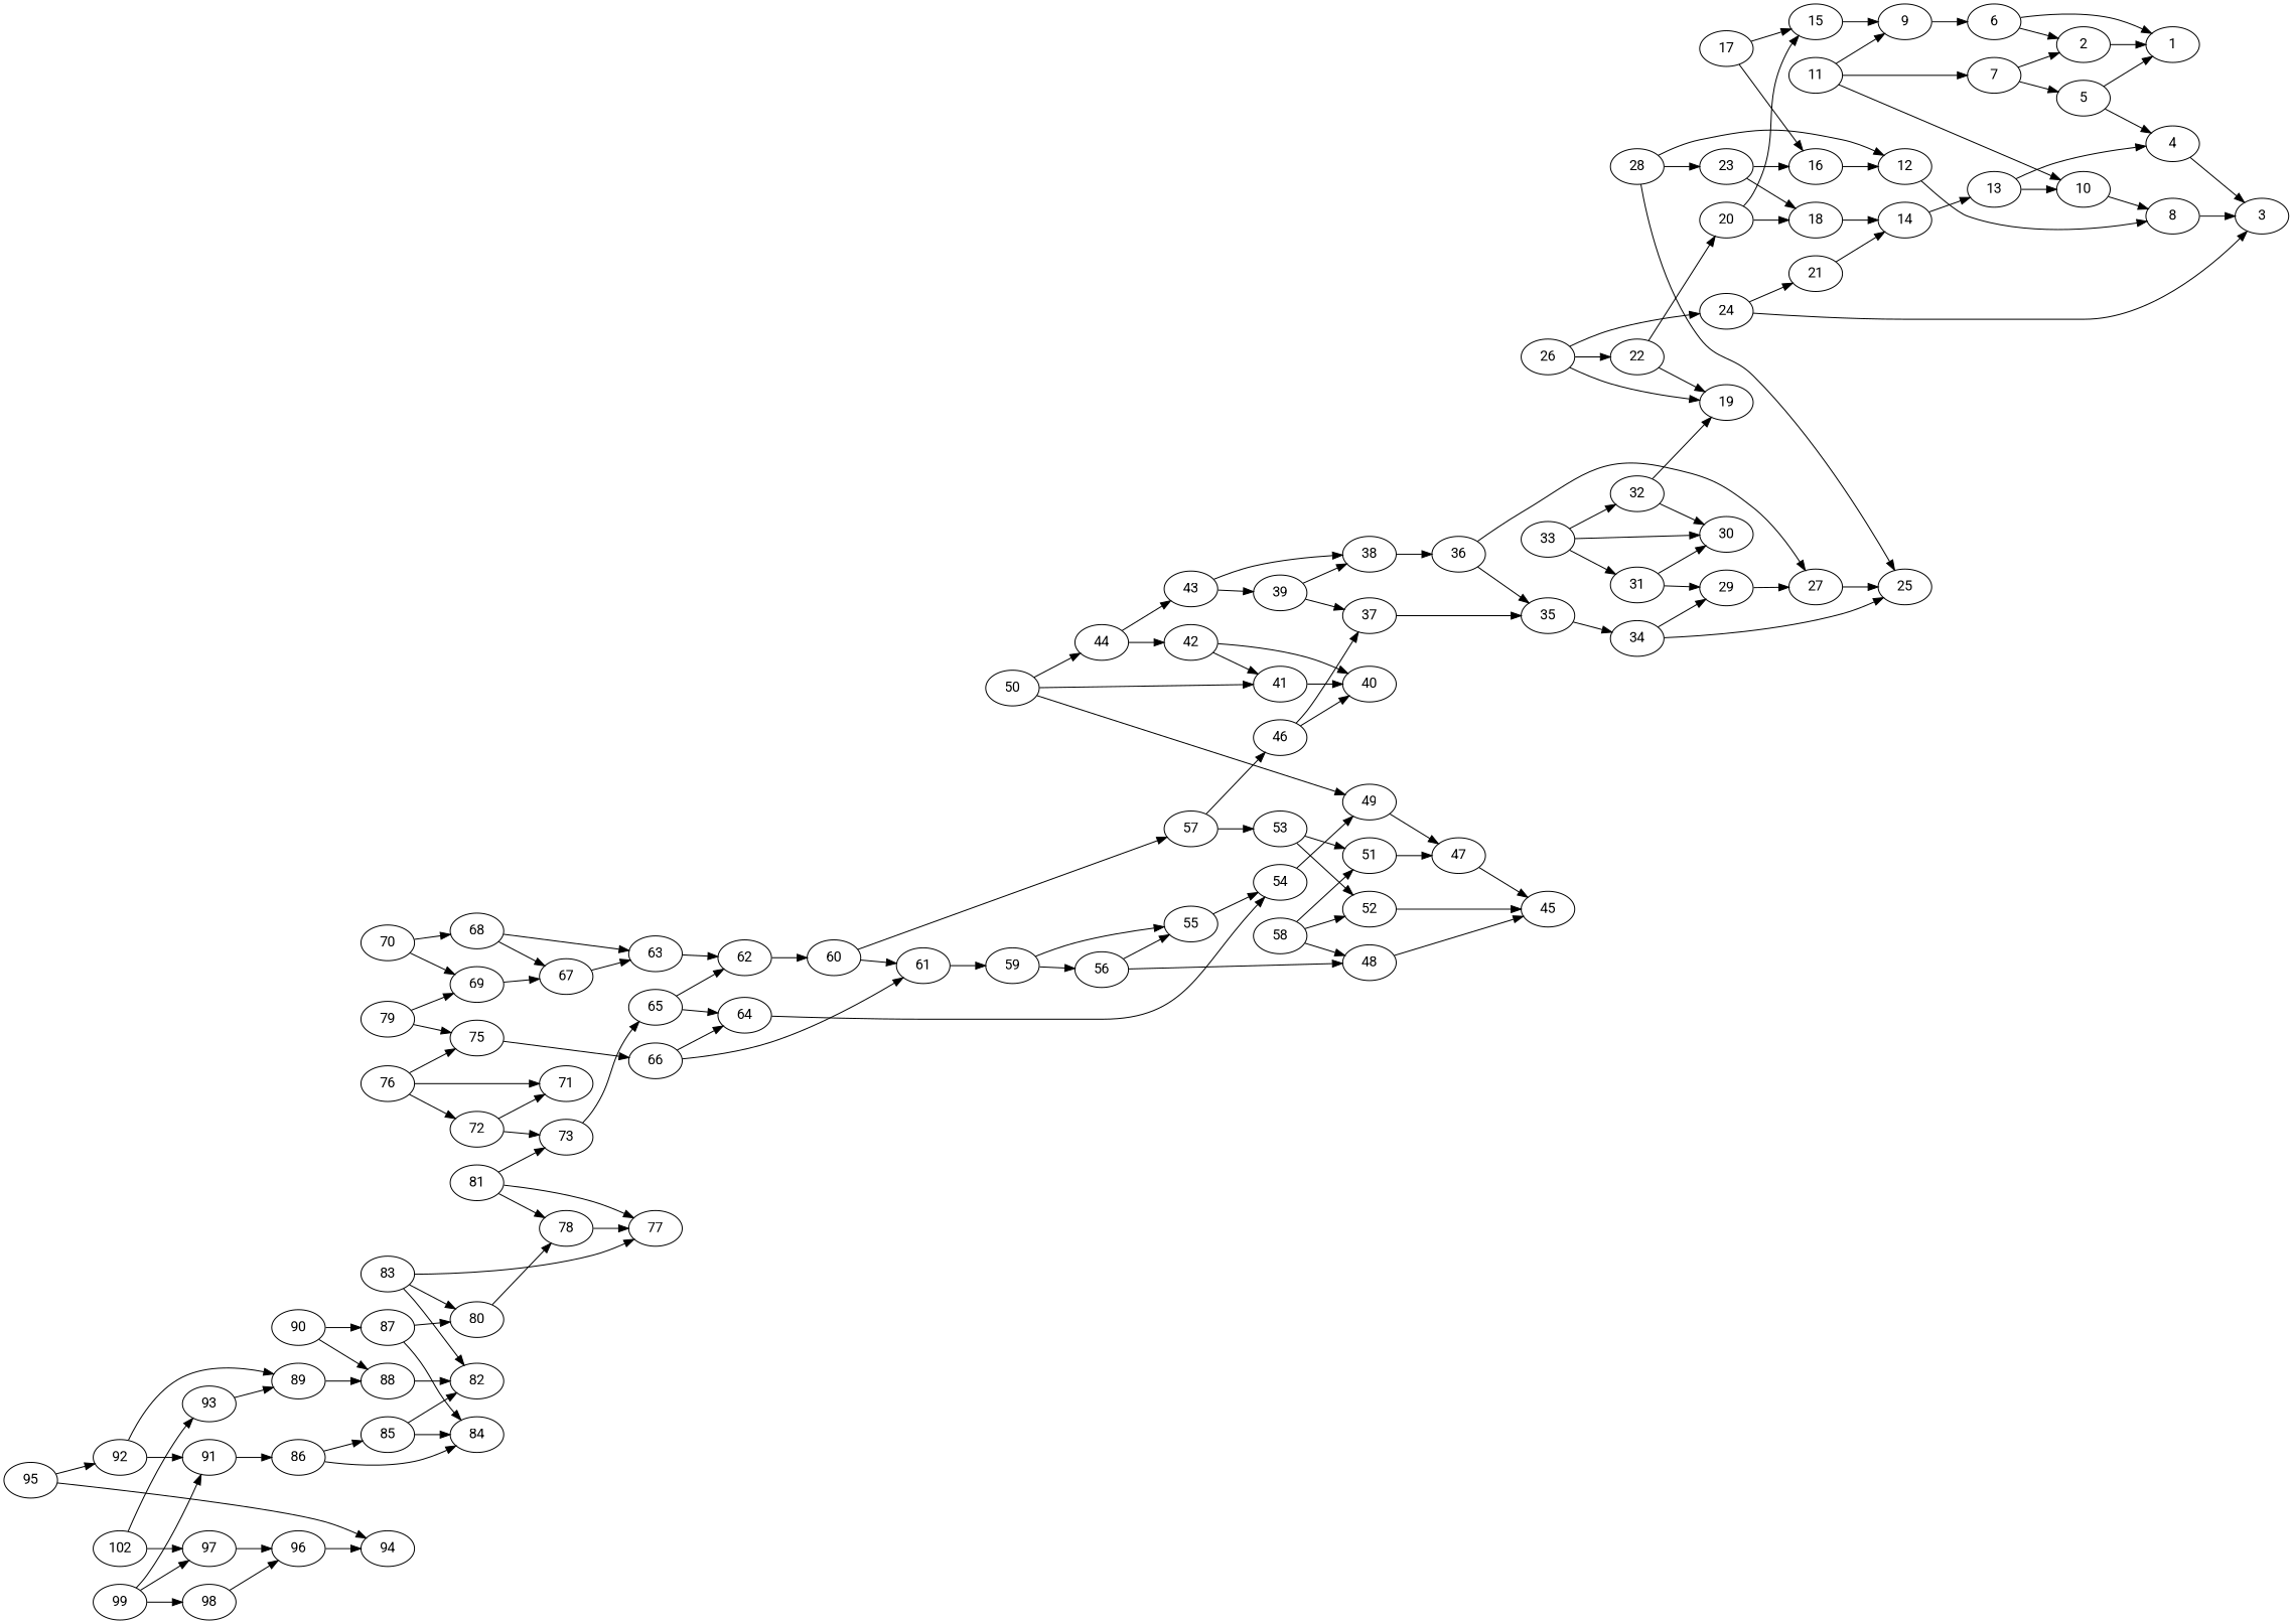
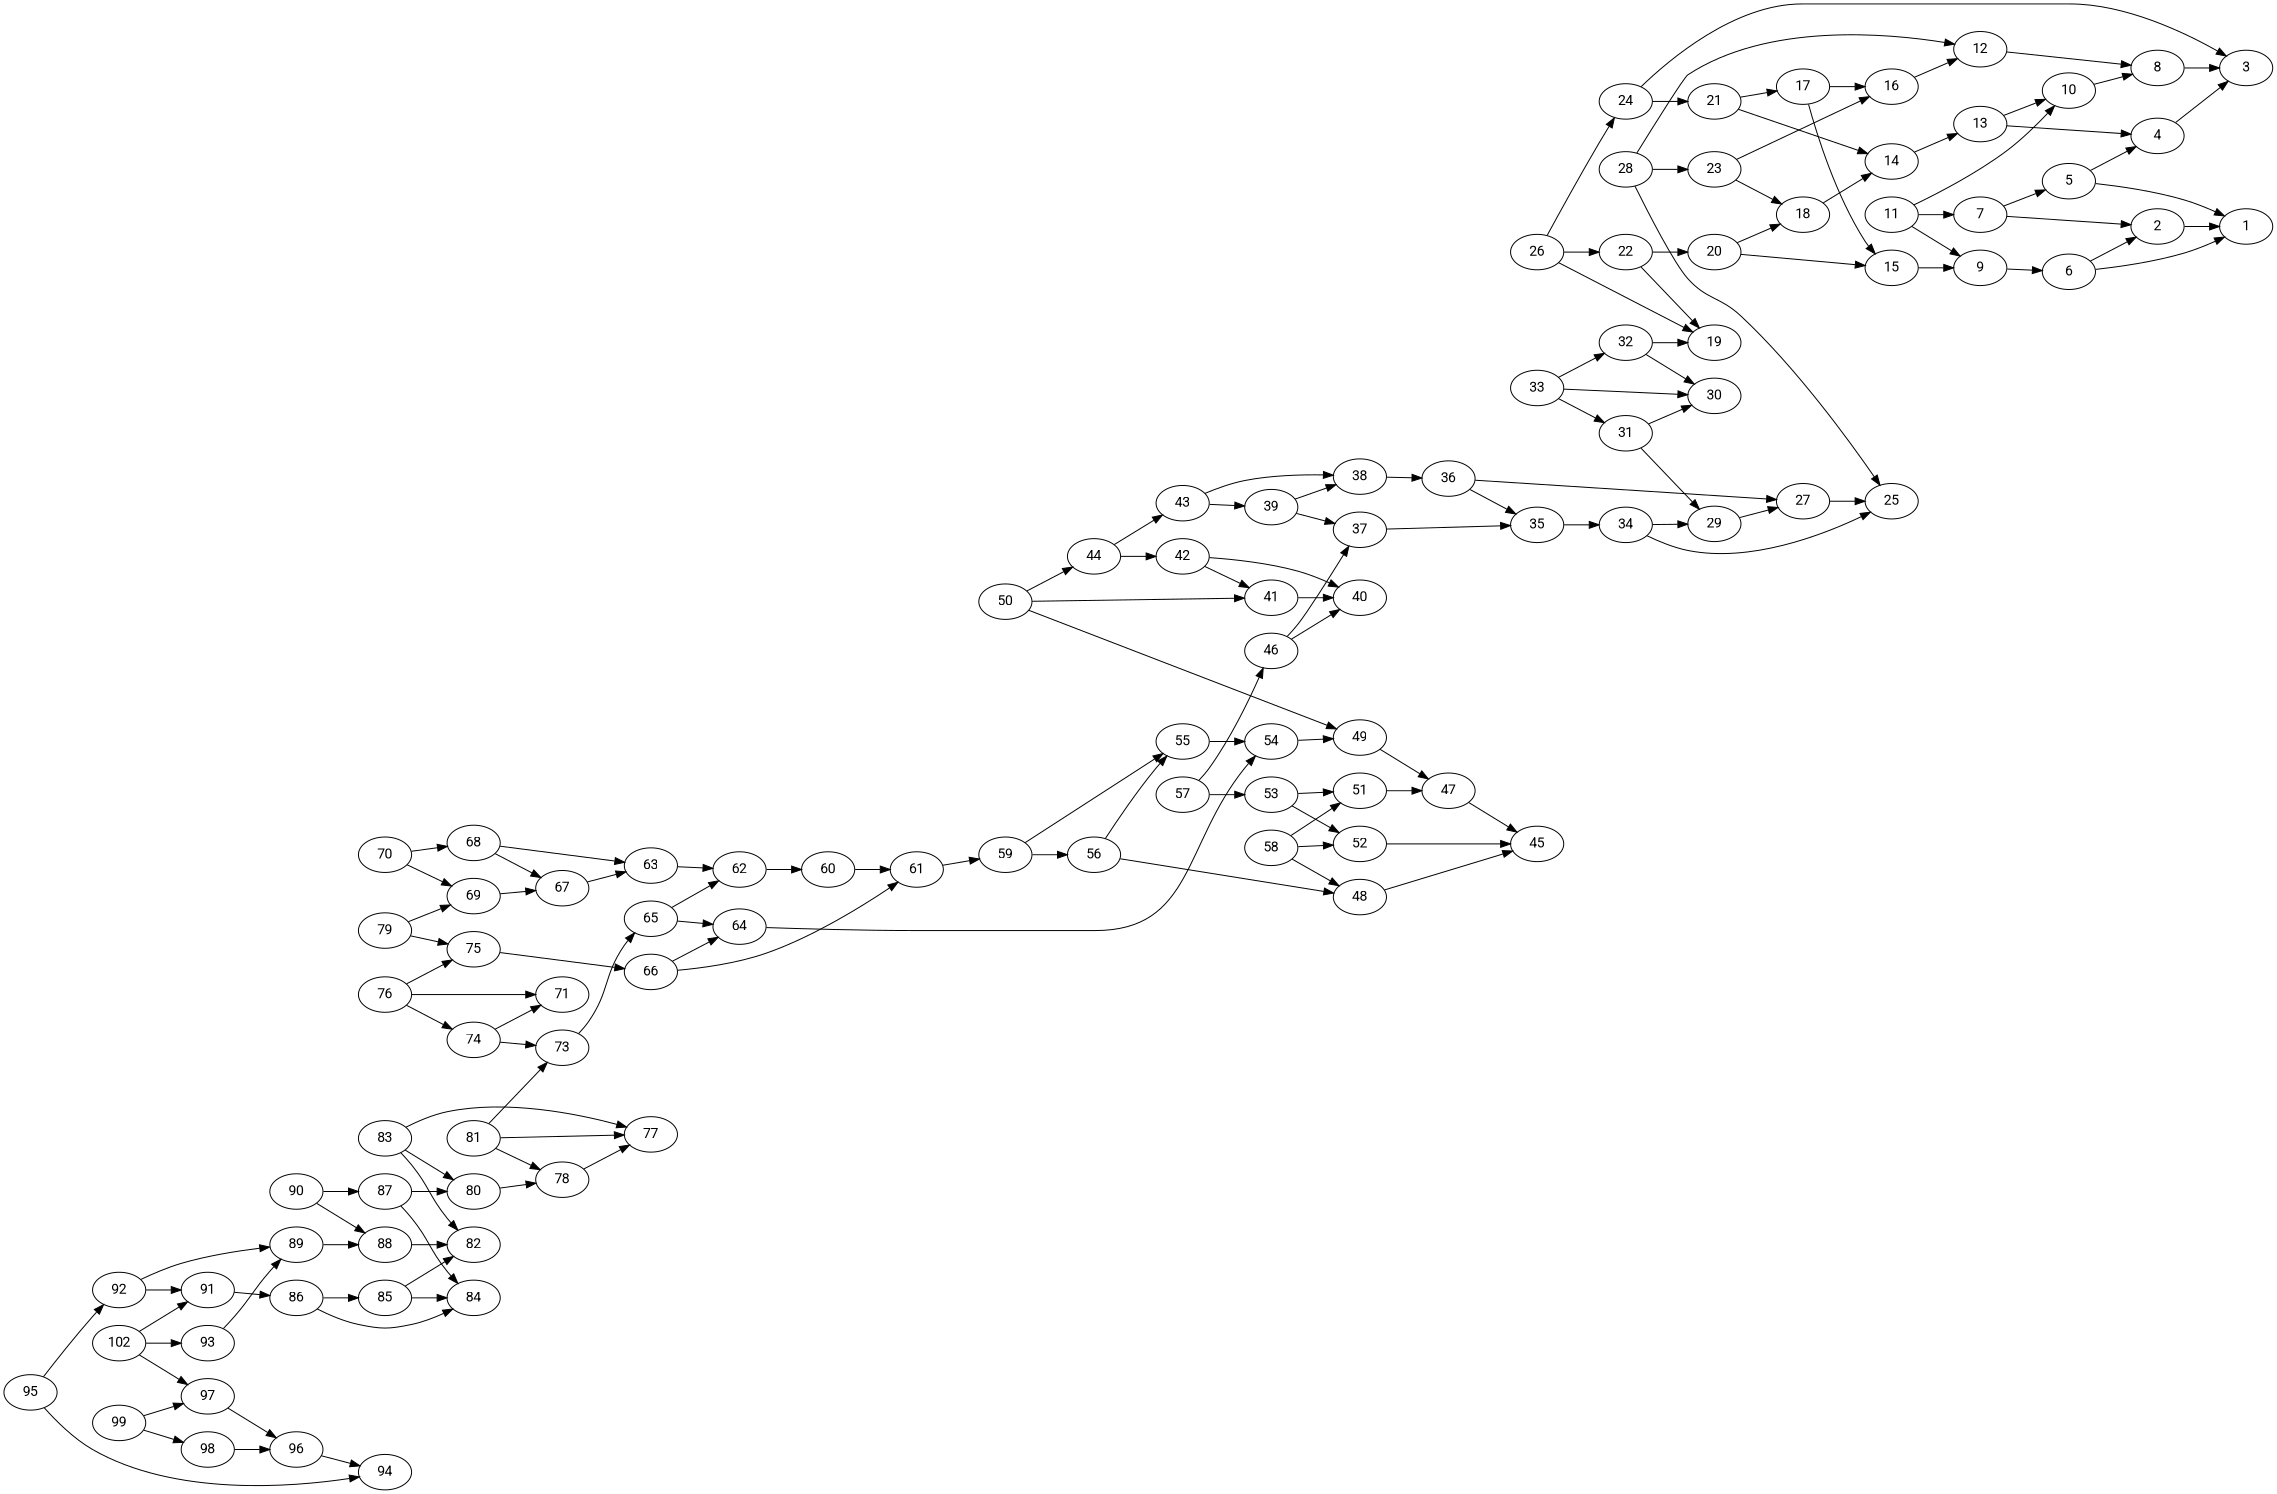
  digraph {
    fontname=Roboto
    rankdir=LR
    node [fontname=Roboto]
    edge [fontname=Roboto]
    2
    1
    4
    3
    5
    6
    7
    8
    9
    10
    11
    12
    13
    14
    15
    16
    17
    18
    20
    21
    22
    19
    23
    24
    26
    27
    25
    28
    29
    31
    30
    32
    33
    34
    35
    36
    37
    38
    39
    41
    40
    42
    43
    44
    46
    47
    45
    48
    49
    50
    51
    52
    53
    54
    55
    56
    57
    58
    59
    60
    61
    62
    63
    64
    65
    66
    67
    68
    69
    70
    73
-   74 [label=72]
+   74
    71
    75
    76
    78
    77
    79
    80
    81
    83
    82
    85
    84
    86
    87
    88
    89
    90
    91
    92
    93
    95
    94
    96
    97
    98
    99
    n99 [label=102]
    2 -> 1
    4 -> 3
    5 -> 1
    5 -> 4
    6 -> 2
    6 -> 1
    7 -> 2
    7 -> 5
    8 -> 3
    9 -> 6
    10 -> 8
    11 -> 7
    11 -> 9
    11 -> 10
    12 -> 8
    13 -> 4
    13 -> 10
    14 -> 13
    15 -> 9
    16 -> 12
    17 -> 15
    17 -> 16
    18 -> 14
    20 -> 15
    20 -> 18
    21 -> 14
+   21 -> 17
    22 -> 20
    22 -> 19
    23 -> 16
    23 -> 18
    24 -> 3
    24 -> 21
    26 -> 22
    26 -> 19
    26 -> 24
    27 -> 25
    28 -> 12
    28 -> 23
    28 -> 25
    29 -> 27
    31 -> 29
    31 -> 30
    32 -> 19
    32 -> 30
    33 -> 31
    33 -> 30
    33 -> 32
    34 -> 25
    34 -> 29
    35 -> 34
    36 -> 27
    36 -> 35
    37 -> 35
    38 -> 36
    39 -> 37
    39 -> 38
    41 -> 40
    42 -> 41
    42 -> 40
    43 -> 38
    43 -> 39
    44 -> 42
    44 -> 43
    46 -> 37
    46 -> 40
    47 -> 45
    48 -> 45
    49 -> 47
    50 -> 41
    50 -> 44
    50 -> 49
    51 -> 47
    52 -> 45
    53 -> 51
    53 -> 52
    54 -> 49
    55 -> 54
    56 -> 48
    56 -> 55
    57 -> 46
    57 -> 53
    58 -> 48
    58 -> 51
    58 -> 52
    59 -> 55
    59 -> 56
-   60 -> 57
    60 -> 61
    61 -> 59
    62 -> 60
    63 -> 62
    64 -> 54
    65 -> 62
    65 -> 64
    66 -> 61
    66 -> 64
    67 -> 63
    68 -> 63
    68 -> 67
    69 -> 67
    70 -> 68
    70 -> 69
    73 -> 65
    74 -> 73
    74 -> 71
    75 -> 66
    76 -> 74
    76 -> 71
    76 -> 75
    78 -> 77
    79 -> 69
    79 -> 75
    80 -> 78
    81 -> 73
    81 -> 78
    81 -> 77
    83 -> 77
    83 -> 80
    83 -> 82
    85 -> 82
    85 -> 84
    86 -> 85
    86 -> 84
    87 -> 80
    87 -> 84
    88 -> 82
    89 -> 88
    90 -> 87
    90 -> 88
    91 -> 86
    92 -> 89
    92 -> 91
    93 -> 89
    95 -> 92
    95 -> 94
    96 -> 94
    97 -> 96
    98 -> 96
-   99 -> 91
+   n99 -> 91
    99 -> 97
    99 -> 98
    n99 -> 93
    n99 -> 97
  }
